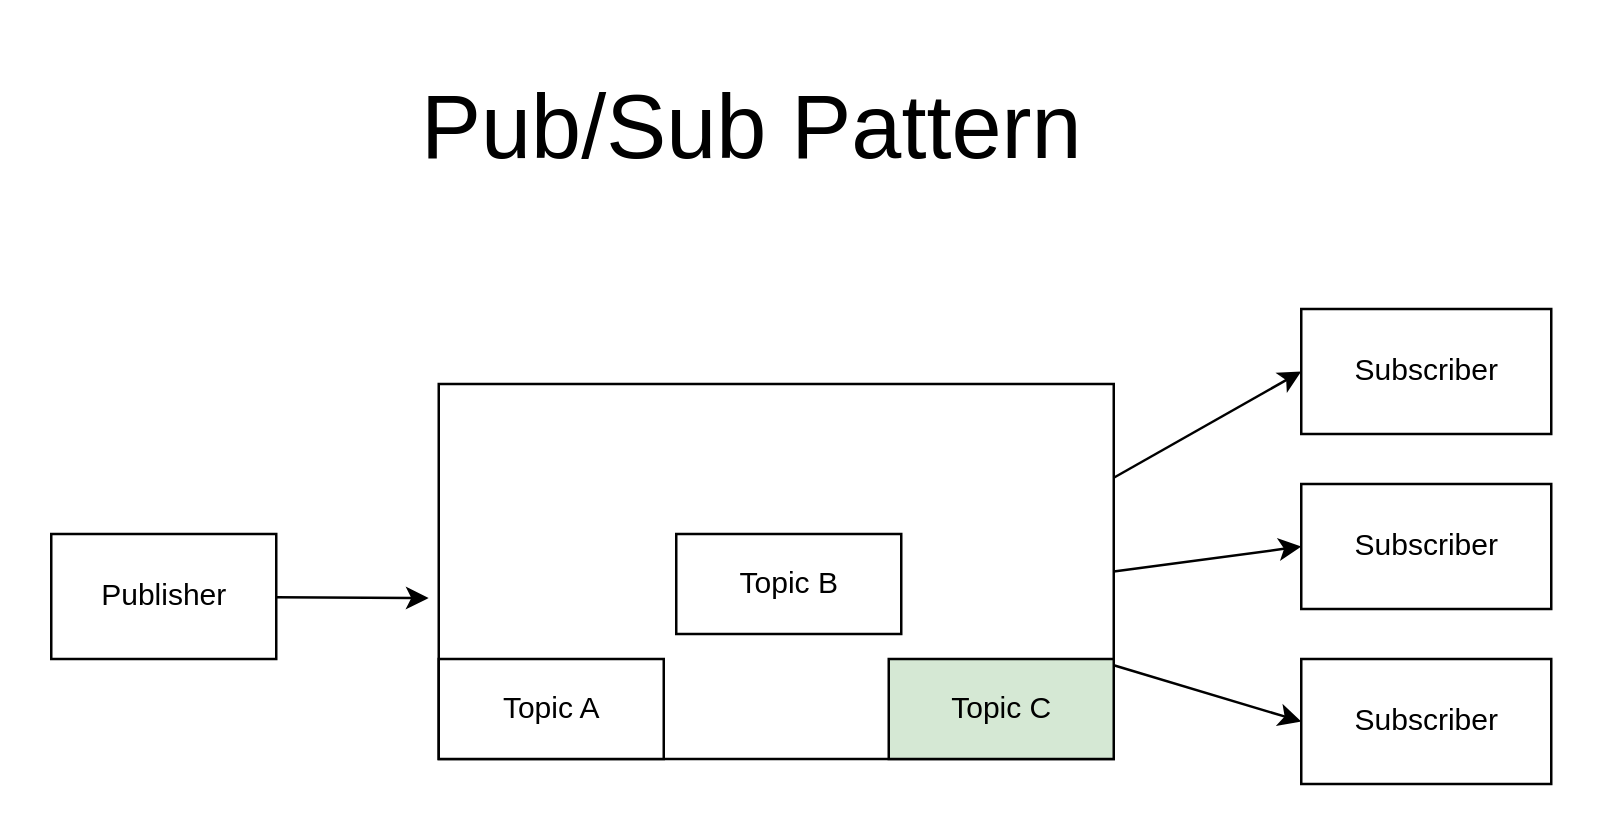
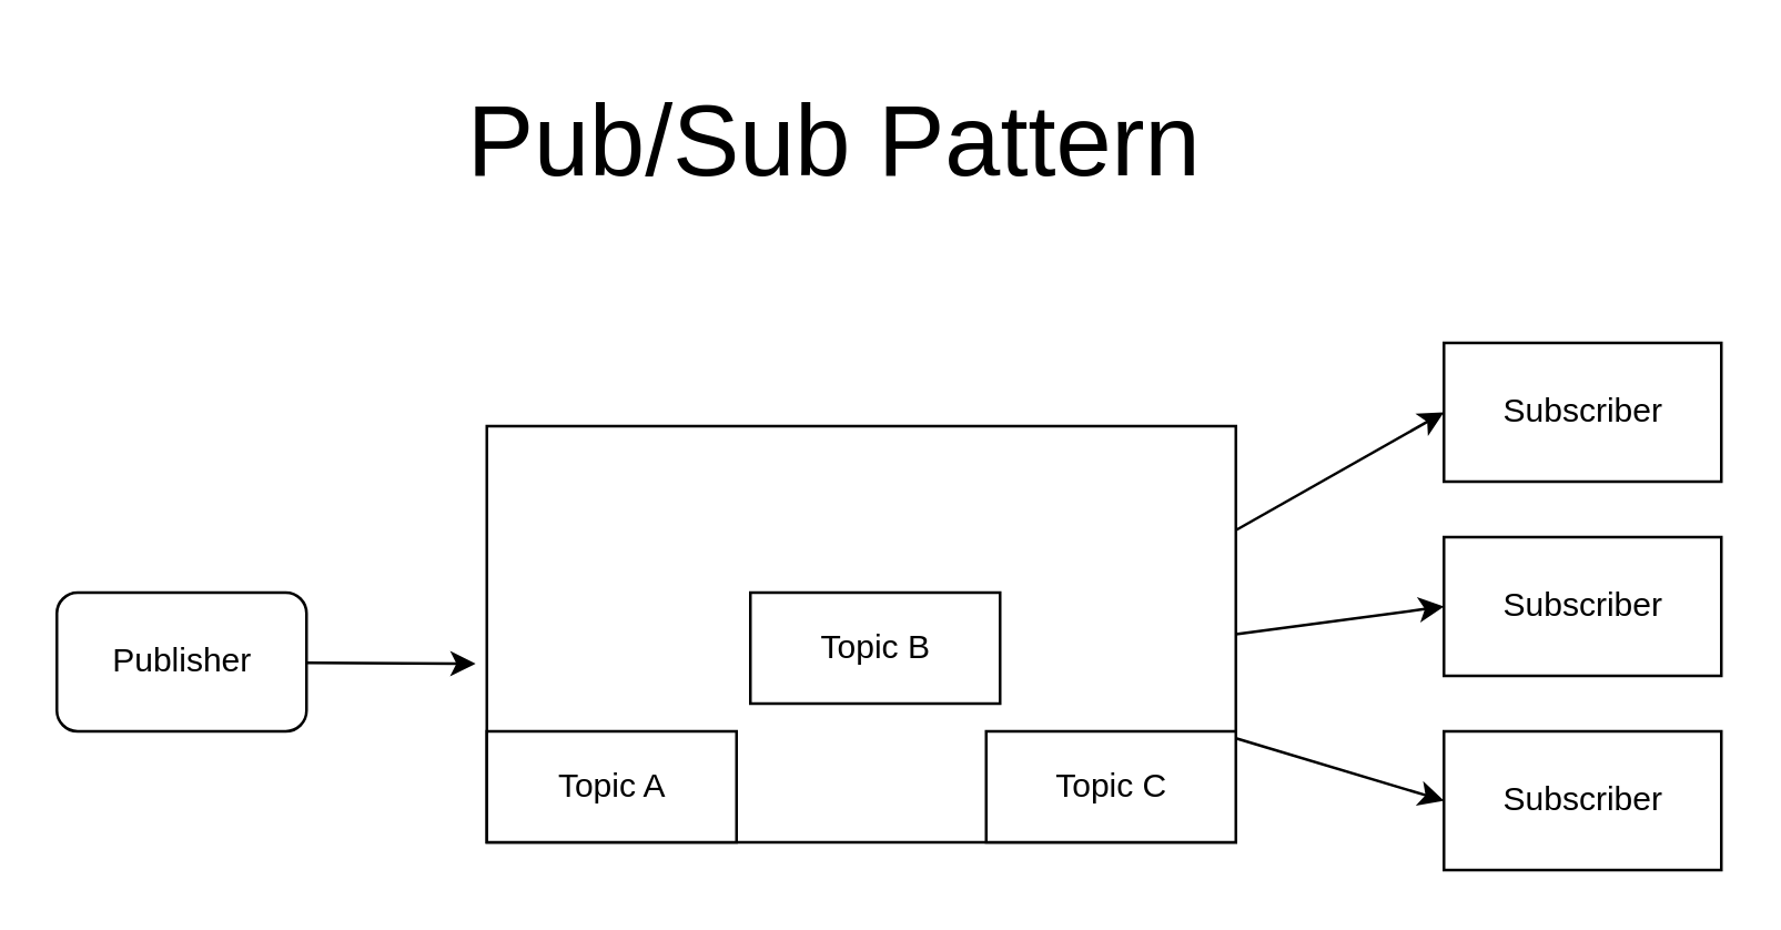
  <mxCell id="0" />
  <mxCell id="1" parent="0" />
  <mxCell id="2" style="edgeStyle=none;html=1;entryX=-0.015;entryY=0.571;entryDx=0;entryDy=0;entryPerimeter=0;" parent="1" source="3" target="7" edge="1"><mxGeometry relative="1" as="geometry" /></mxCell>
- <mxCell id="3" value="Publisher" style="html=1;dashed=0;whitespace=wrap;" parent="1" vertex="1"><mxGeometry x="20" y="213" width="90" height="50" as="geometry" /></mxCell>
+ <mxCell id="3" value="Publisher" style="html=1;dashed=0;whitespace=wrap;rounded=1;" parent="1" vertex="1"><mxGeometry x="20" y="213" width="90" height="50" as="geometry" /></mxCell>
  <mxCell id="4" style="edgeStyle=none;html=1;exitX=1;exitY=0.25;exitDx=0;exitDy=0;entryX=0;entryY=0.5;entryDx=0;entryDy=0;" parent="1" source="7" target="8" edge="1"><mxGeometry relative="1" as="geometry" /></mxCell>
  <mxCell id="5" style="edgeStyle=none;html=1;exitX=1;exitY=0.5;exitDx=0;exitDy=0;entryX=0;entryY=0.5;entryDx=0;entryDy=0;" parent="1" source="7" target="9" edge="1"><mxGeometry relative="1" as="geometry" /></mxCell>
  <mxCell id="6" style="edgeStyle=none;html=1;exitX=1;exitY=0.75;exitDx=0;exitDy=0;entryX=0;entryY=0.5;entryDx=0;entryDy=0;" parent="1" source="7" target="10" edge="1"><mxGeometry relative="1" as="geometry" /></mxCell>
  <mxCell id="7" value="Sub Broker" style="html=1;dashed=0;whitespace=wrap;" parent="1" vertex="1"><mxGeometry x="175" y="153" width="270" height="150" as="geometry" /></mxCell>
  <mxCell id="8" value="Subscriber" style="html=1;dashed=0;whitespace=wrap;" parent="1" vertex="1"><mxGeometry x="520" y="123" width="100" height="50" as="geometry" /></mxCell>
  <mxCell id="9" value="Subscriber" style="html=1;dashed=0;whitespace=wrap;" parent="1" vertex="1"><mxGeometry x="520" y="193" width="100" height="50" as="geometry" /></mxCell>
  <mxCell id="10" value="Subscriber" style="html=1;dashed=0;whitespace=wrap;" parent="1" vertex="1"><mxGeometry x="520" y="263" width="100" height="50" as="geometry" /></mxCell>
  <mxCell id="11" value="Topic A" style="html=1;dashed=0;whitespace=wrap;" parent="1" vertex="1"><mxGeometry x="175" y="263" width="90" height="40" as="geometry" /></mxCell>
  <mxCell id="12" value="&lt;font style=&quot;font-size: 36px;&quot;&gt;Pub/Sub Pattern&lt;/font&gt;" style="text;html=1;align=center;verticalAlign=middle;resizable=0;points=[];autosize=1;strokeColor=none;fillColor=none;" parent="1" vertex="1"><mxGeometry x="155" y="20" width="290" height="60" as="geometry" /></mxCell>
  <mxCell id="13" value="Topic B" style="html=1;dashed=0;whitespace=wrap;" parent="1" vertex="1"><mxGeometry x="270" y="213" width="90" height="40" as="geometry" /></mxCell>
- <mxCell id="14" value="Topic C" style="html=1;dashed=0;whitespace=wrap;fillColor=#d5e8d4;" parent="1" vertex="1"><mxGeometry x="355" y="263" width="90" height="40" as="geometry" /></mxCell>
+ <mxCell id="14" value="Topic C" style="html=1;dashed=0;whitespace=wrap;" parent="1" vertex="1"><mxGeometry x="355" y="263" width="90" height="40" as="geometry" /></mxCell>
